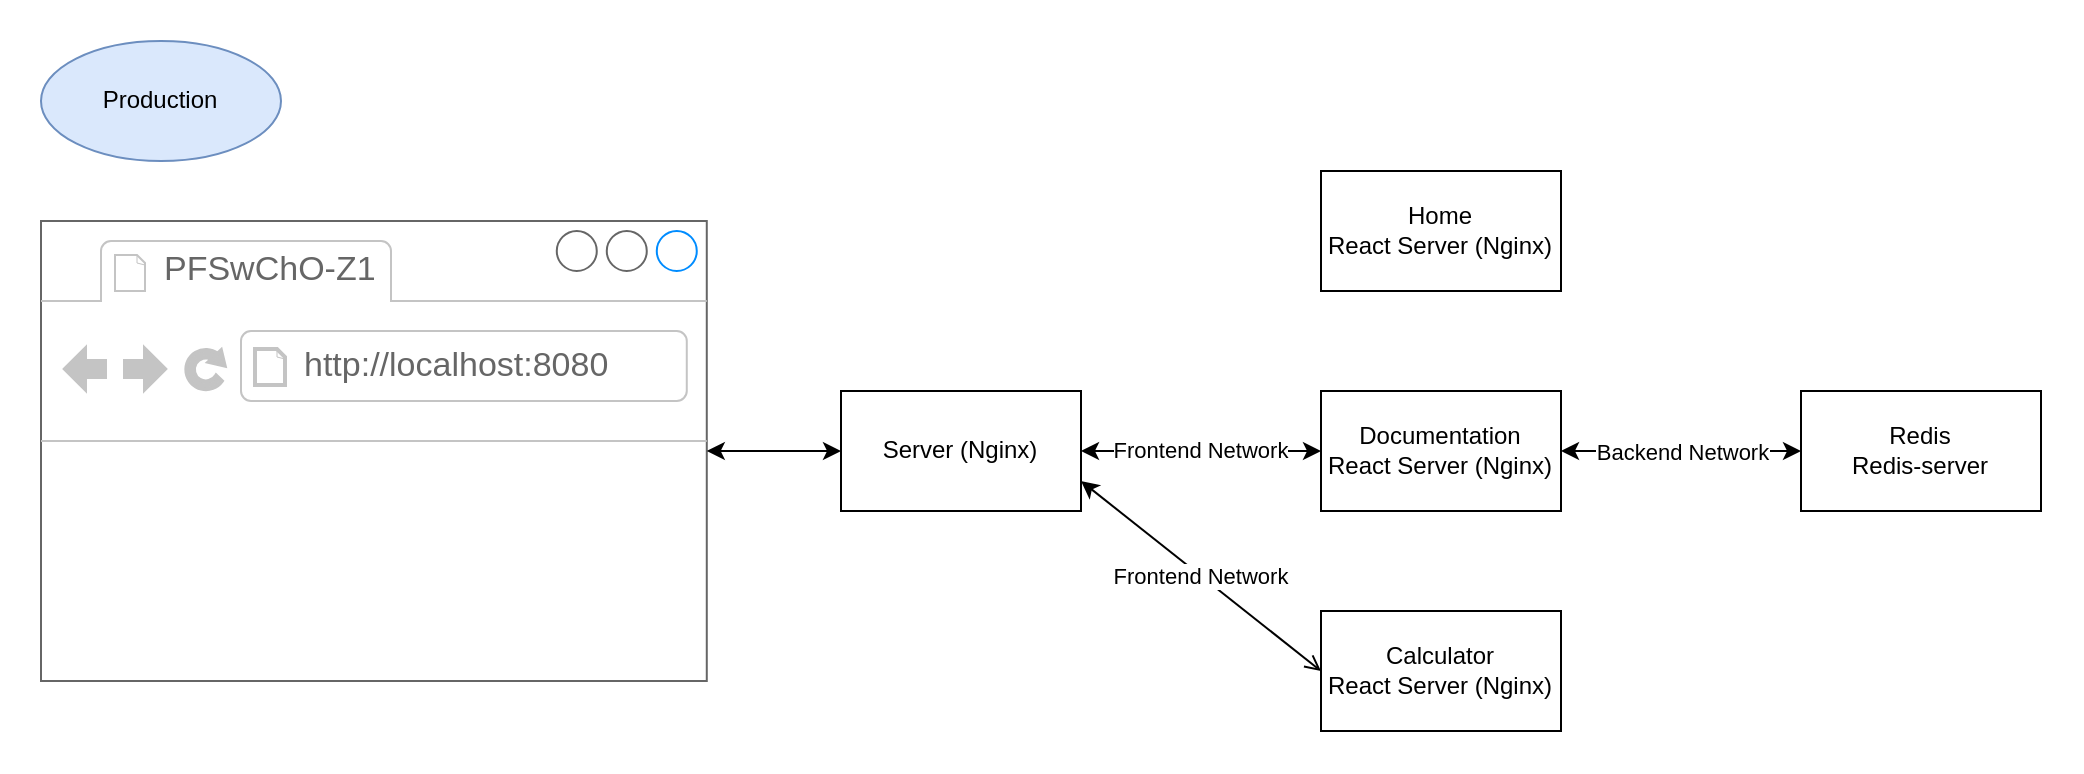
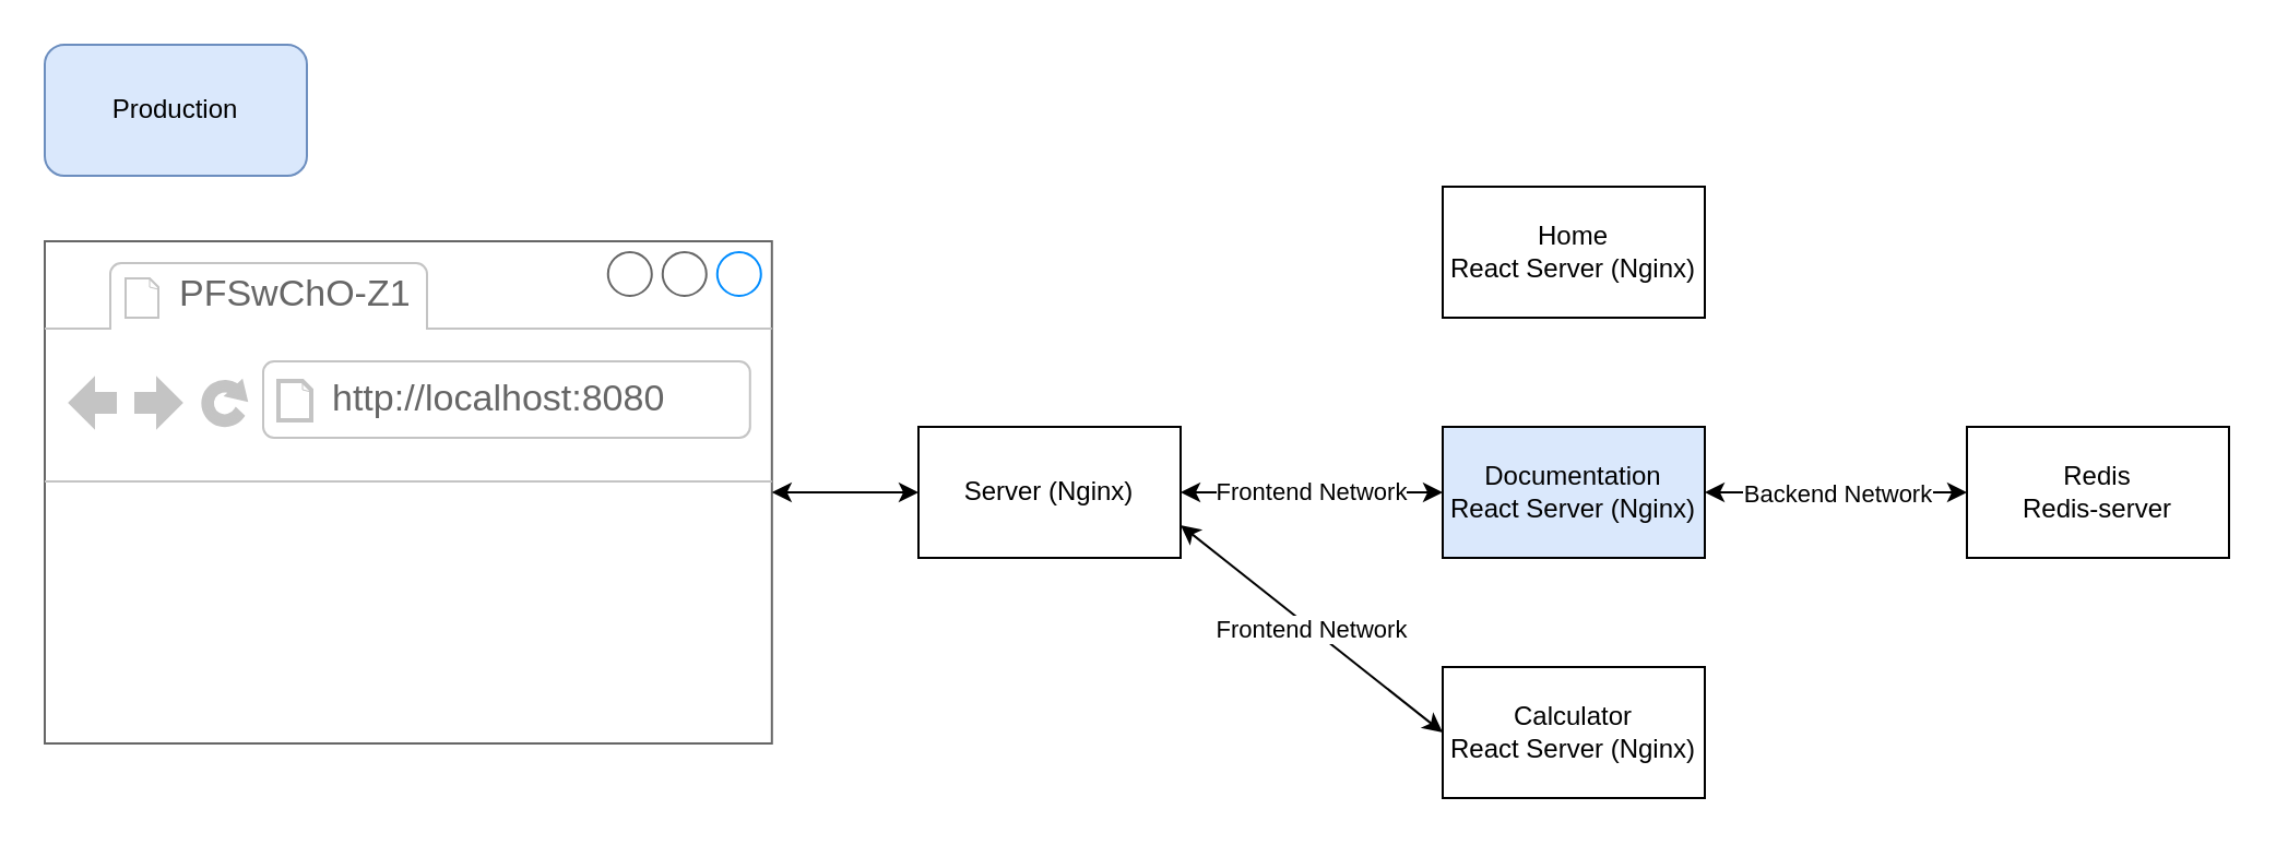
  <mxCell id="0" />
  <mxCell id="1" parent="0" />
  <mxCell id="2" value="" style="strokeWidth=1;shadow=0;dashed=0;align=center;html=1;shape=mxgraph.mockup.containers.browserWindow;rSize=0;strokeColor=#666666;strokeColor2=#008cff;strokeColor3=#c4c4c4;mainText=,;recursiveResize=0;" vertex="1" parent="1"><mxGeometry x="20" y="110" width="332.89" height="230" as="geometry" /></mxCell>
  <mxCell id="3" value="PFSwChO-Z1" style="strokeWidth=1;shadow=0;dashed=0;align=center;html=1;shape=mxgraph.mockup.containers.anchor;fontSize=17;fontColor=#666666;align=left;" vertex="1" parent="2"><mxGeometry x="60" y="12" width="110" height="26" as="geometry" /></mxCell>
  <mxCell id="4" value="http://localhost:8080" style="strokeWidth=1;shadow=0;dashed=0;align=center;html=1;shape=mxgraph.mockup.containers.anchor;rSize=0;fontSize=17;fontColor=#666666;align=left;" vertex="1" parent="2"><mxGeometry x="130" y="60" width="250" height="26" as="geometry" /></mxCell>
  <mxCell id="5" value="Server (Nginx)" style="rounded=0;whiteSpace=wrap;html=1;" vertex="1" parent="1"><mxGeometry x="420" y="195" width="120" height="60" as="geometry" /></mxCell>
  <mxCell id="6" value="" style="endArrow=classic;startArrow=classic;html=1;rounded=0;entryX=0;entryY=0.5;entryDx=0;entryDy=0;" edge="1" parent="1" source="2" target="5"><mxGeometry width="50" height="50" relative="1" as="geometry"><mxPoint x="340" y="270" as="sourcePoint" /><mxPoint x="390" y="220" as="targetPoint" /></mxGeometry></mxCell>
  <mxCell id="7" value="Home&lt;br&gt;React Server (Nginx)" style="rounded=0;whiteSpace=wrap;html=1;" vertex="1" parent="1"><mxGeometry x="660" y="85" width="120" height="60" as="geometry" /></mxCell>
- <mxCell id="8" value="&lt;span&gt;Documentation&lt;br&gt;React Server (Nginx)&lt;/span&gt;" style="rounded=0;whiteSpace=wrap;html=1;" vertex="1" parent="1"><mxGeometry x="660" y="195" width="120" height="60" as="geometry" /></mxCell>
+ <mxCell id="8" value="&lt;span&gt;Documentation&lt;br&gt;React Server (Nginx)&lt;/span&gt;" style="rounded=0;whiteSpace=wrap;html=1;fillColor=#dae8fc;" vertex="1" parent="1"><mxGeometry x="660" y="195" width="120" height="60" as="geometry" /></mxCell>
  <mxCell id="9" value="&lt;span&gt;Calculator&lt;br&gt;React Server (Nginx)&lt;/span&gt;" style="rounded=0;whiteSpace=wrap;html=1;" vertex="1" parent="1"><mxGeometry x="660" y="305" width="120" height="60" as="geometry" /></mxCell>
- <mxCell id="10" value="Frontend Network" style="endArrow=open;startArrow=classic;html=1;rounded=0;entryX=0;entryY=0.5;entryDx=0;entryDy=0;exitX=1;exitY=0.75;exitDx=0;exitDy=0;" edge="1" parent="1" source="5" target="9"><mxGeometry width="50" height="50" relative="1" as="geometry"><mxPoint x="500" y="405" as="sourcePoint" /><mxPoint x="570" y="300" as="targetPoint" /></mxGeometry></mxCell>
+ <mxCell id="10" value="Frontend Network" style="endArrow=classic;startArrow=classic;html=1;rounded=0;entryX=0;entryY=0.5;entryDx=0;entryDy=0;exitX=1;exitY=0.75;exitDx=0;exitDy=0;" edge="1" parent="1" source="5" target="9"><mxGeometry width="50" height="50" relative="1" as="geometry"><mxPoint x="500" y="405" as="sourcePoint" /><mxPoint x="570" y="300" as="targetPoint" /></mxGeometry></mxCell>
  <mxCell id="11" value="Frontend Network" style="endArrow=classic;startArrow=classic;html=1;rounded=0;entryX=0;entryY=0.5;entryDx=0;entryDy=0;exitX=1;exitY=0.5;exitDx=0;exitDy=0;" edge="1" parent="1" source="5" target="8"><mxGeometry width="50" height="50" relative="1" as="geometry"><mxPoint x="560" y="240" as="sourcePoint" /><mxPoint x="630" y="340" as="targetPoint" /></mxGeometry></mxCell>
  <mxCell id="12" value="" style="endArrow=classic;startArrow=classic;html=1;rounded=0;exitX=1;exitY=0.5;exitDx=0;exitDy=0;" edge="1" parent="1" source="8"><mxGeometry width="50" height="50" relative="1" as="geometry"><mxPoint x="790" y="260" as="sourcePoint" /><mxPoint x="900" y="225" as="targetPoint" /></mxGeometry></mxCell>
  <mxCell id="13" value="Backend Network" style="edgeLabel;html=1;align=center;verticalAlign=middle;resizable=0;points=[];" vertex="1" connectable="0" parent="12"><mxGeometry x="-0.256" y="-1" relative="1" as="geometry"><mxPoint x="15" y="-1" as="offset" /></mxGeometry></mxCell>
  <mxCell id="14" value="Redis&lt;br&gt;Redis-server" style="rounded=0;whiteSpace=wrap;html=1;" vertex="1" parent="1"><mxGeometry x="900" y="195" width="120" height="60" as="geometry" /></mxCell>
- <mxCell id="15" value="Production" style="ellipse;whiteSpace=wrap;html=1;fillColor=#dae8fc;strokeColor=#6c8ebf;" vertex="1" parent="1"><mxGeometry x="20" y="20" width="120" height="60" as="geometry" /></mxCell>
+ <mxCell id="15" value="Production" style="rounded=1;whiteSpace=wrap;html=1;fillColor=#dae8fc;strokeColor=#6c8ebf;" vertex="1" parent="1"><mxGeometry x="20" y="20" width="120" height="60" as="geometry" /></mxCell>
